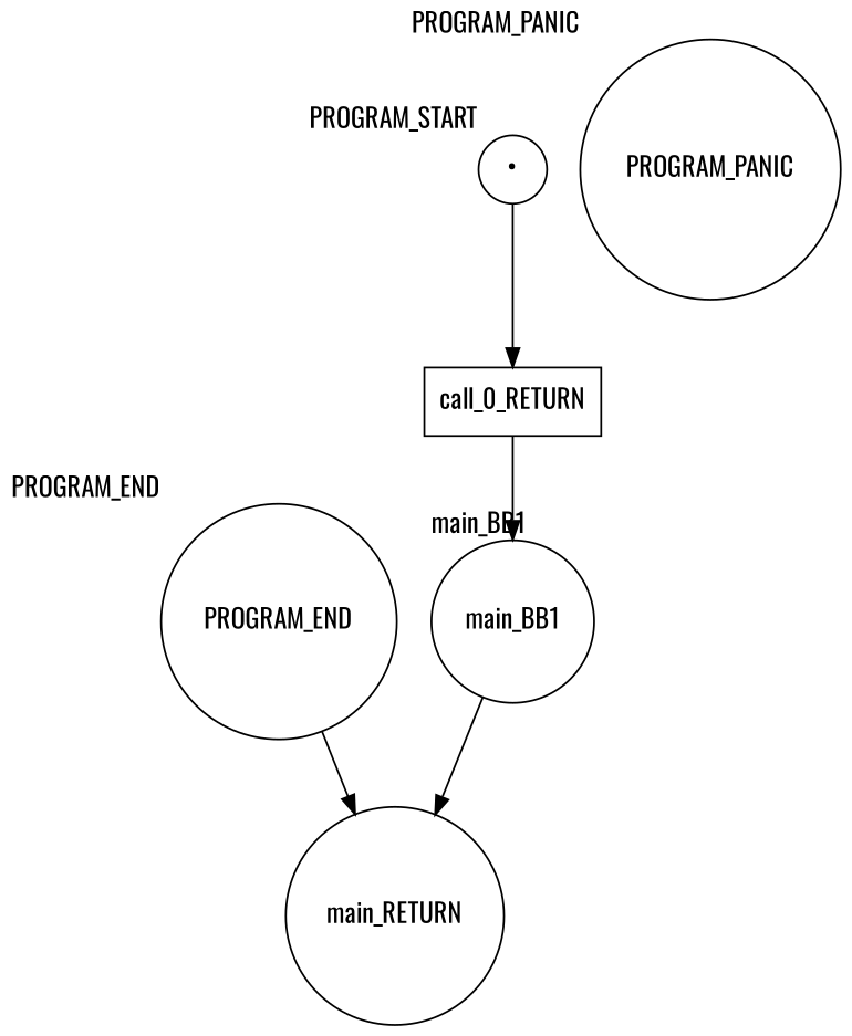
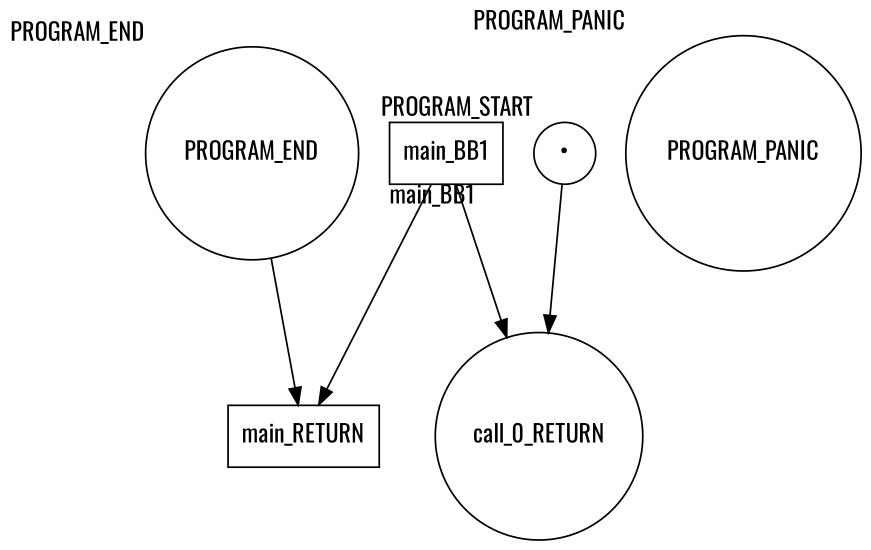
  digraph {
    fontname=Oswald
    node [fontname=Oswald shape=circle]
    edge [fontname=Oswald]
    PROGRAM_END [xlabel=PROGRAM_END]
-   n2 [label=main_RETURN]
+   n2 [label=main_RETURN shape=box]
    PROGRAM_PANIC [xlabel=PROGRAM_PANIC]
    n4 [label="•" xlabel=PROGRAM_START]
-   n5 [label=call_0_RETURN shape=box]
-   main_BB1 [xlabel=main_BB1]
+   n5 [label=call_0_RETURN]
+   main_BB1 [shape=box xlabel=main_BB1]
    PROGRAM_END -> n2
    n4 -> n5
-   n5 -> main_BB1
+   main_BB1 -> n5
    main_BB1 -> n2
  }
